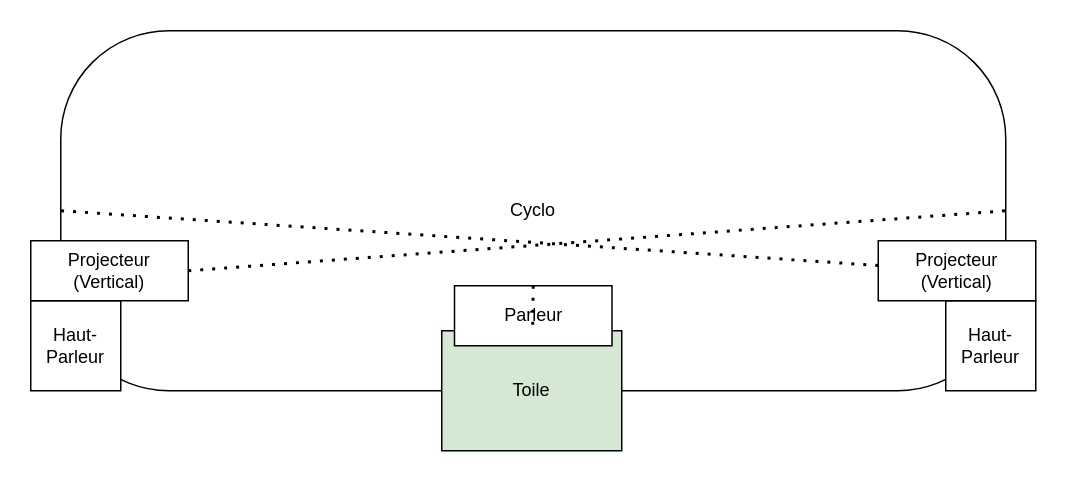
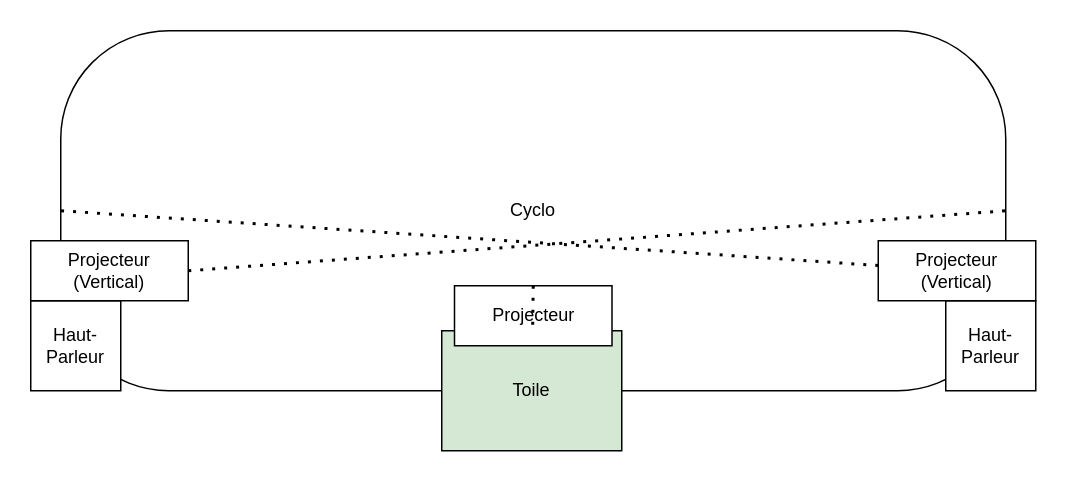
  <mxCell id="0" />
  <mxCell id="1" parent="0" />
  <mxCell id="2" value="Cyclo" style="rounded=1;whiteSpace=wrap;html=1;arcSize=30;" vertex="1" parent="1"><mxGeometry x="40" y="20" width="630" height="240" as="geometry" /></mxCell>
  <mxCell id="3" value="Toile" style="rounded=0;whiteSpace=wrap;html=1;fillColor=#d5e8d4;" vertex="1" parent="1"><mxGeometry x="294" y="220" width="120" height="80" as="geometry" /></mxCell>
  <mxCell id="4" value="Haut-Parleur" style="rounded=0;whiteSpace=wrap;html=1;" vertex="1" parent="1"><mxGeometry x="630" y="200" width="60" height="60" as="geometry" /></mxCell>
  <mxCell id="5" value="Haut-Parleur" style="rounded=0;whiteSpace=wrap;html=1;" vertex="1" parent="1"><mxGeometry x="20" y="200" width="60" height="60" as="geometry" /></mxCell>
- <mxCell id="6" value="&lt;div&gt;Parleur&lt;/div&gt;" style="rounded=0;whiteSpace=wrap;html=1;" vertex="1" parent="1"><mxGeometry x="302.5" y="190" width="105" height="40" as="geometry" /></mxCell>
+ <mxCell id="6" value="&lt;div&gt;Projecteur&lt;/div&gt;" style="rounded=0;whiteSpace=wrap;html=1;" vertex="1" parent="1"><mxGeometry x="302.5" y="190" width="105" height="40" as="geometry" /></mxCell>
  <mxCell id="7" value="&lt;div&gt;Projecteur&lt;/div&gt;&lt;div&gt;(Vertical)&lt;br&gt;&lt;/div&gt;" style="rounded=0;whiteSpace=wrap;html=1;" vertex="1" parent="1"><mxGeometry x="585" y="160" width="105" height="40" as="geometry" /></mxCell>
  <mxCell id="8" value="&lt;div&gt;Projecteur&lt;/div&gt;&lt;div&gt;(Vertical)&lt;br&gt;&lt;/div&gt;" style="rounded=0;whiteSpace=wrap;html=1;" vertex="1" parent="1"><mxGeometry x="20" y="160" width="105" height="40" as="geometry" /></mxCell>
  <mxCell id="9" value="" style="endArrow=none;dashed=1;html=1;dashPattern=1 3;strokeWidth=2;rounded=0;exitX=1;exitY=0.5;exitDx=0;exitDy=0;entryX=1;entryY=0.5;entryDx=0;entryDy=0;" edge="1" parent="1" source="8" target="2"><mxGeometry width="50" height="50" relative="1" as="geometry"><mxPoint x="150" y="190" as="sourcePoint" /><mxPoint x="200" y="140" as="targetPoint" /></mxGeometry></mxCell>
  <mxCell id="10" value="" style="endArrow=none;dashed=1;html=1;dashPattern=1 3;strokeWidth=2;rounded=0;entryX=0;entryY=0.5;entryDx=0;entryDy=0;" edge="1" parent="1" source="7" target="2"><mxGeometry width="50" height="50" relative="1" as="geometry"><mxPoint x="514.289" y="230" as="sourcePoint" /><mxPoint x="514.289" y="180" as="targetPoint" /></mxGeometry></mxCell>
  <mxCell id="11" value="" style="endArrow=none;dashed=1;html=1;dashPattern=1 3;strokeWidth=2;rounded=0;exitX=0.5;exitY=0;exitDx=0;exitDy=0;" edge="1" parent="1" source="6" target="3"><mxGeometry width="50" height="50" relative="1" as="geometry"><mxPoint x="310" y="210" as="sourcePoint" /><mxPoint x="360" y="160" as="targetPoint" /></mxGeometry></mxCell>
